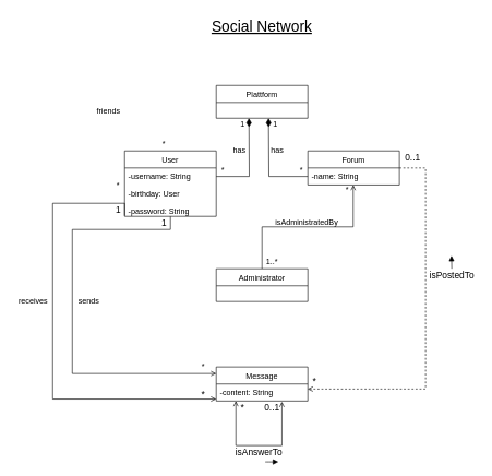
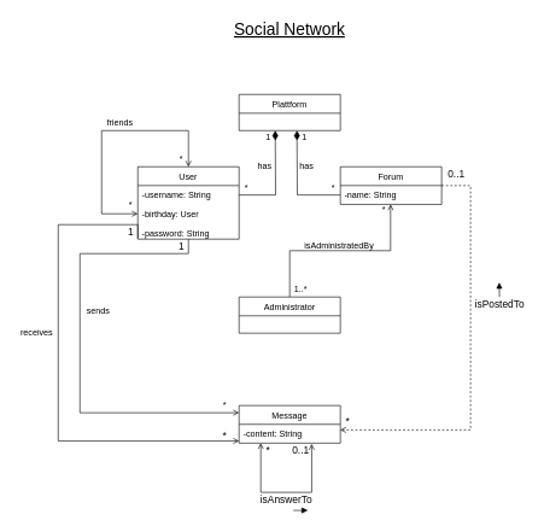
  <mxCell id="0" />
  <mxCell id="1" parent="0" />
  <mxCell id="2" value="&lt;font style=&quot;font-size: 23px&quot;&gt;&lt;u&gt;Social Network&lt;br&gt;&lt;/u&gt;&lt;/font&gt;" style="text;html=1;strokeColor=none;fillColor=none;align=center;verticalAlign=middle;whiteSpace=wrap;rounded=0;" parent="1" vertex="1"><mxGeometry x="290" width="220" height="40" as="geometry" y="20" /></mxCell>
  <mxCell id="3" value="Plattform" style="swimlane;fontStyle=0;childLayout=stackLayout;horizontal=1;startSize=26;fillColor=none;horizontalStack=0;resizeParent=1;resizeParentMax=0;resizeLast=0;collapsible=1;marginBottom=0;" parent="1" vertex="1"><mxGeometry x="330" y="130" width="140" height="50" as="geometry" /></mxCell>
  <mxCell id="4" value="User" style="swimlane;fontStyle=0;childLayout=stackLayout;horizontal=1;startSize=26;fillColor=none;horizontalStack=0;resizeParent=1;resizeParentMax=0;resizeLast=0;collapsible=1;marginBottom=0;" parent="1" vertex="1"><mxGeometry x="190" y="230" width="140" height="100" as="geometry" /></mxCell>
  <mxCell id="5" value="-username: String" style="text;strokeColor=none;fillColor=none;align=left;verticalAlign=top;spacingLeft=4;spacingRight=4;overflow=hidden;rotatable=0;points=[[0,0.5],[1,0.5]];portConstraint=eastwest;" parent="4" vertex="1"><mxGeometry y="26" width="140" height="26" as="geometry" /></mxCell>
  <mxCell id="6" value="-birthday: User" style="text;strokeColor=none;fillColor=none;align=left;verticalAlign=top;spacingLeft=4;spacingRight=4;overflow=hidden;rotatable=0;points=[[0,0.5],[1,0.5]];portConstraint=eastwest;" parent="4" vertex="1"><mxGeometry y="52" width="140" height="26" as="geometry" /></mxCell>
  <mxCell id="7" value="-password: String" style="text;strokeColor=none;fillColor=none;align=left;verticalAlign=top;spacingLeft=4;spacingRight=4;overflow=hidden;rotatable=0;points=[[0,0.5],[1,0.5]];portConstraint=eastwest;" parent="4" vertex="1"><mxGeometry y="78" width="140" height="22" as="geometry" /></mxCell>
+ <mxCell id="8" style="edgeStyle=orthogonalEdgeStyle;rounded=0;orthogonalLoop=1;jettySize=auto;html=1;endArrow=open;endFill=0;startArrow=open;startFill=0;exitX=0;exitY=0.5;exitDx=0;exitDy=0;" parent="4" source="6" target="4" edge="1"><mxGeometry relative="1" as="geometry"><mxPoint x="-30" y="120.034" as="sourcePoint" /><Array as="points"><mxPoint x="-50" y="65" /><mxPoint x="-50" y="-50" /><mxPoint x="70" y="-50" /></Array></mxGeometry></mxCell>
  <mxCell id="9" style="edgeStyle=orthogonalEdgeStyle;rounded=0;orthogonalLoop=1;jettySize=auto;html=1;entryX=0.998;entryY=0.298;entryDx=0;entryDy=0;entryPerimeter=0;endArrow=open;endFill=0;fontSize=14;dashed=1;" edge="1" parent="1" source="10" target="15"><mxGeometry relative="1" as="geometry"><Array as="points"><mxPoint x="650" y="256" /><mxPoint x="650" y="594" /></Array></mxGeometry></mxCell>
  <mxCell id="10" value="Forum" style="swimlane;fontStyle=0;childLayout=stackLayout;horizontal=1;startSize=26;fillColor=none;horizontalStack=0;resizeParent=1;resizeParentMax=0;resizeLast=0;collapsible=1;marginBottom=0;" parent="1" vertex="1"><mxGeometry x="470" y="230" width="140" height="52" as="geometry" /></mxCell>
  <mxCell id="11" value="-name: String" style="text;strokeColor=none;fillColor=none;align=left;verticalAlign=top;spacingLeft=4;spacingRight=4;overflow=hidden;rotatable=0;points=[[0,0.5],[1,0.5]];portConstraint=eastwest;" parent="10" vertex="1"><mxGeometry y="26" width="140" height="26" as="geometry" /></mxCell>
  <mxCell id="12" style="edgeStyle=orthogonalEdgeStyle;rounded=0;orthogonalLoop=1;jettySize=auto;html=1;entryX=0.496;entryY=1.001;entryDx=0;entryDy=0;entryPerimeter=0;startArrow=none;startFill=0;endArrow=open;endFill=0;endSize=6;strokeWidth=1;" parent="1" source="13" target="11" edge="1"><mxGeometry relative="1" as="geometry" /></mxCell>
  <mxCell id="13" value="Administrator" style="swimlane;fontStyle=0;childLayout=stackLayout;horizontal=1;startSize=26;fillColor=none;horizontalStack=0;resizeParent=1;resizeParentMax=0;resizeLast=0;collapsible=1;marginBottom=0;" parent="1" vertex="1"><mxGeometry x="330" y="410" width="140" height="50" as="geometry" /></mxCell>
  <mxCell id="14" value="Message" style="swimlane;fontStyle=0;childLayout=stackLayout;horizontal=1;startSize=26;fillColor=none;horizontalStack=0;resizeParent=1;resizeParentMax=0;resizeLast=0;collapsible=1;marginBottom=0;" parent="1" vertex="1"><mxGeometry x="330" y="560" width="140" height="52" as="geometry" /></mxCell>
  <mxCell id="15" value="-content: String" style="text;strokeColor=none;fillColor=none;align=left;verticalAlign=top;spacingLeft=4;spacingRight=4;overflow=hidden;rotatable=0;points=[[0,0.5],[1,0.5]];portConstraint=eastwest;" parent="14" vertex="1"><mxGeometry y="26" width="140" height="26" as="geometry" /></mxCell>
  <mxCell id="16" style="edgeStyle=orthogonalEdgeStyle;rounded=0;orthogonalLoop=1;jettySize=auto;html=1;endArrow=open;endFill=0;fontSize=14;entryX=0.717;entryY=1.041;entryDx=0;entryDy=0;entryPerimeter=0;startArrow=open;startFill=0;" edge="1" parent="14" source="14" target="15"><mxGeometry relative="1" as="geometry"><mxPoint x="100" y="60" as="targetPoint" /><Array as="points"><mxPoint x="30" y="120" /><mxPoint x="100" y="120" /></Array></mxGeometry></mxCell>
  <mxCell id="17" value="*" style="text;html=1;align=center;verticalAlign=middle;resizable=0;points=[];autosize=1;" parent="1" vertex="1"><mxGeometry x="170" y="272" width="20" height="20" as="geometry" /></mxCell>
  <mxCell id="18" value="friends" style="text;html=1;align=center;verticalAlign=middle;resizable=0;points=[];autosize=1;" parent="1" vertex="1"><mxGeometry x="140" y="160" width="50" height="20" as="geometry" /></mxCell>
  <mxCell id="19" style="edgeStyle=orthogonalEdgeStyle;rounded=0;orthogonalLoop=1;jettySize=auto;html=1;startArrow=none;startFill=0;endArrow=diamondThin;endFill=1;strokeWidth=1;endSize=11;" parent="1" source="5" edge="1"><mxGeometry relative="1" as="geometry"><mxPoint x="380" y="180" as="targetPoint" /></mxGeometry></mxCell>
  <mxCell id="20" style="edgeStyle=orthogonalEdgeStyle;rounded=0;orthogonalLoop=1;jettySize=auto;html=1;startArrow=none;startFill=0;endArrow=diamondThin;endFill=1;endSize=11;" parent="1" source="11" edge="1"><mxGeometry relative="1" as="geometry"><mxPoint x="410" y="180" as="targetPoint" /></mxGeometry></mxCell>
  <mxCell id="21" value="*" style="text;html=1;align=center;verticalAlign=middle;resizable=0;points=[];autosize=1;" parent="1" vertex="1"><mxGeometry x="240" y="210" width="20" height="20" as="geometry" /></mxCell>
  <mxCell id="22" value="has" style="text;html=1;align=center;verticalAlign=middle;resizable=0;points=[];autosize=1;" parent="1" vertex="1"><mxGeometry x="350" y="220" width="30" height="20" as="geometry" /></mxCell>
  <mxCell id="23" value="has" style="text;html=1;align=center;verticalAlign=middle;resizable=0;points=[];autosize=1;" parent="1" vertex="1"><mxGeometry x="408" y="220" width="30" height="20" as="geometry" /></mxCell>
  <mxCell id="24" value="1" style="text;html=1;align=center;verticalAlign=middle;resizable=0;points=[];autosize=1;" parent="1" vertex="1"><mxGeometry x="360" y="180" width="20" height="20" as="geometry" /></mxCell>
  <mxCell id="25" value="1" style="text;html=1;align=center;verticalAlign=middle;resizable=0;points=[];autosize=1;" parent="1" vertex="1"><mxGeometry x="410" y="180" width="20" height="20" as="geometry" /></mxCell>
  <mxCell id="26" value="*" style="text;html=1;align=center;verticalAlign=middle;resizable=0;points=[];autosize=1;" parent="1" vertex="1"><mxGeometry x="450" y="250" width="20" height="20" as="geometry" /></mxCell>
  <mxCell id="27" value="*" style="text;html=1;align=center;verticalAlign=middle;resizable=0;points=[];autosize=1;" parent="1" vertex="1"><mxGeometry x="330" y="250" width="20" height="20" as="geometry" /></mxCell>
  <mxCell id="28" value="isAdministratedBy" style="text;html=1;align=center;verticalAlign=middle;resizable=0;points=[];autosize=1;" parent="1" vertex="1"><mxGeometry x="413" y="330" width="110" height="20" as="geometry" /></mxCell>
  <mxCell id="29" value="*" style="text;html=1;align=center;verticalAlign=middle;resizable=0;points=[];autosize=1;" parent="1" vertex="1"><mxGeometry x="520" y="280" width="20" height="20" as="geometry" /></mxCell>
  <mxCell id="30" value="1..*" style="text;html=1;align=center;verticalAlign=middle;resizable=0;points=[];autosize=1;" parent="1" vertex="1"><mxGeometry x="400" y="390" width="30" height="20" as="geometry" /></mxCell>
  <mxCell id="31" style="edgeStyle=orthogonalEdgeStyle;rounded=0;orthogonalLoop=1;jettySize=auto;html=1;endArrow=open;endFill=0;" edge="1" parent="1" source="7"><mxGeometry relative="1" as="geometry"><mxPoint x="330" y="570" as="targetPoint" /><Array as="points"><mxPoint x="260" y="350" /><mxPoint x="110" y="350" /><mxPoint x="110" y="570" /><mxPoint x="330" y="570" /></Array></mxGeometry></mxCell>
- <mxCell id="32" value="sends" style="text;html=1;align=center;verticalAlign=middle;resizable=0;points=[];autosize=1;" vertex="1" parent="1"><mxGeometry x="110" y="450" width="50" height="20" as="geometry" /></mxCell>
+ <mxCell id="32" value="sends" style="text;html=1;align=center;verticalAlign=middle;resizable=0;points=[];autosize=1;" vertex="1" parent="1"><mxGeometry x="110" y="420" width="50" height="20" as="geometry" /></mxCell>
  <mxCell id="33" value="1" style="text;html=1;align=center;verticalAlign=middle;resizable=0;points=[];autosize=1;fontSize=14;" vertex="1" parent="1"><mxGeometry x="240" y="330" width="20" height="20" as="geometry" /></mxCell>
  <mxCell id="34" style="edgeStyle=orthogonalEdgeStyle;rounded=0;orthogonalLoop=1;jettySize=auto;html=1;entryX=0;entryY=0.5;entryDx=0;entryDy=0;endArrow=open;endFill=0;" edge="1" parent="1"><mxGeometry relative="1" as="geometry"><mxPoint x="190" y="329" as="sourcePoint" /><mxPoint x="330" y="609" as="targetPoint" /><Array as="points"><mxPoint x="190" y="310" /><mxPoint x="80" y="310" /><mxPoint x="80" y="609" /></Array></mxGeometry></mxCell>
  <mxCell id="35" value="1" style="text;html=1;align=center;verticalAlign=middle;resizable=0;points=[];autosize=1;fontSize=14;" vertex="1" parent="1"><mxGeometry x="170" y="310" width="20" height="20" as="geometry" /></mxCell>
  <mxCell id="36" value="receives" style="text;html=1;align=center;verticalAlign=middle;resizable=0;points=[];autosize=1;" vertex="1" parent="1"><mxGeometry x="20" y="450" width="60" height="20" as="geometry" /></mxCell>
  <mxCell id="37" value="*" style="text;html=1;align=center;verticalAlign=middle;resizable=0;points=[];autosize=1;fontSize=14;" vertex="1" parent="1"><mxGeometry x="300" y="592" width="20" height="20" as="geometry" /></mxCell>
  <mxCell id="38" value="*" style="text;html=1;align=center;verticalAlign=middle;resizable=0;points=[];autosize=1;" vertex="1" parent="1"><mxGeometry x="300" y="550" width="20" height="20" as="geometry" /></mxCell>
  <mxCell id="39" value="isPostedTo" style="text;html=1;align=center;verticalAlign=middle;resizable=0;points=[];autosize=1;fontSize=14;" vertex="1" parent="1"><mxGeometry x="650" y="410" width="80" height="20" as="geometry" /></mxCell>
  <mxCell id="40" value="" style="endArrow=block;html=1;fontSize=14;endFill=1;" edge="1" parent="1"><mxGeometry width="50" height="50" relative="1" as="geometry"><mxPoint x="690" y="410" as="sourcePoint" /><mxPoint x="689.66" y="390" as="targetPoint" /><Array as="points"><mxPoint x="689.66" y="410" /></Array></mxGeometry></mxCell>
  <mxCell id="41" value="0..1" style="text;html=1;align=center;verticalAlign=middle;resizable=0;points=[];autosize=1;fontSize=14;" vertex="1" parent="1"><mxGeometry x="610" y="230" width="40" height="20" as="geometry" /></mxCell>
  <mxCell id="42" value="*" style="text;html=1;align=center;verticalAlign=middle;resizable=0;points=[];autosize=1;fontSize=14;" vertex="1" parent="1"><mxGeometry x="470" y="572" width="20" height="20" as="geometry" /></mxCell>
  <mxCell id="43" value="isAnswerTo" style="text;html=1;align=center;verticalAlign=middle;resizable=0;points=[];autosize=1;fontSize=14;" vertex="1" parent="1"><mxGeometry x="350" y="680" width="90" height="20" as="geometry" /></mxCell>
  <mxCell id="44" value="" style="endArrow=block;html=1;fontSize=14;endFill=1;" edge="1" parent="1"><mxGeometry width="50" height="50" relative="1" as="geometry"><mxPoint x="405" y="705" as="sourcePoint" /><mxPoint x="425" y="705" as="targetPoint" /><Array as="points"><mxPoint x="410" y="705" /></Array></mxGeometry></mxCell>
  <mxCell id="45" value="*" style="text;html=1;align=center;verticalAlign=middle;resizable=0;points=[];autosize=1;fontSize=14;" vertex="1" parent="1"><mxGeometry x="360" y="612" width="20" height="20" as="geometry" /></mxCell>
  <mxCell id="46" value="0..1" style="text;html=1;align=center;verticalAlign=middle;resizable=0;points=[];autosize=1;fontSize=14;" vertex="1" parent="1"><mxGeometry x="395" y="612" width="40" height="20" as="geometry" /></mxCell>
